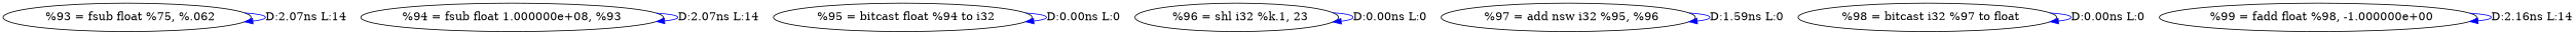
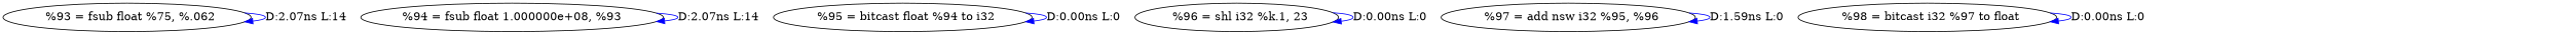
  digraph {
    edge [color=blue]
    n1 [label="  %93 = fsub float %75, %.062"]
    n2 [label="%94 = fsub float 1.000000e+08, %93"]
    n3 [label="  %95 = bitcast float %94 to i32"]
    n4 [label="  %96 = shl i32 %k.1, 23"]
    n5 [label="  %97 = add nsw i32 %95, %96"]
    n6 [label="  %98 = bitcast i32 %97 to float"]
-   n7 [label="  %99 = fadd float %98, -1.000000e+00"]
    n1 -> n1 [label="D:2.07ns L:14"]
    n2 -> n2 [label="D:2.07ns L:14"]
    n3 -> n3 [label="D:0.00ns L:0"]
    n4 -> n4 [label="D:0.00ns L:0"]
    n5 -> n5 [label="D:1.59ns L:0"]
    n6 -> n6 [label="D:0.00ns L:0"]
-   n7 -> n7 [label="D:2.16ns L:14"]
  }
